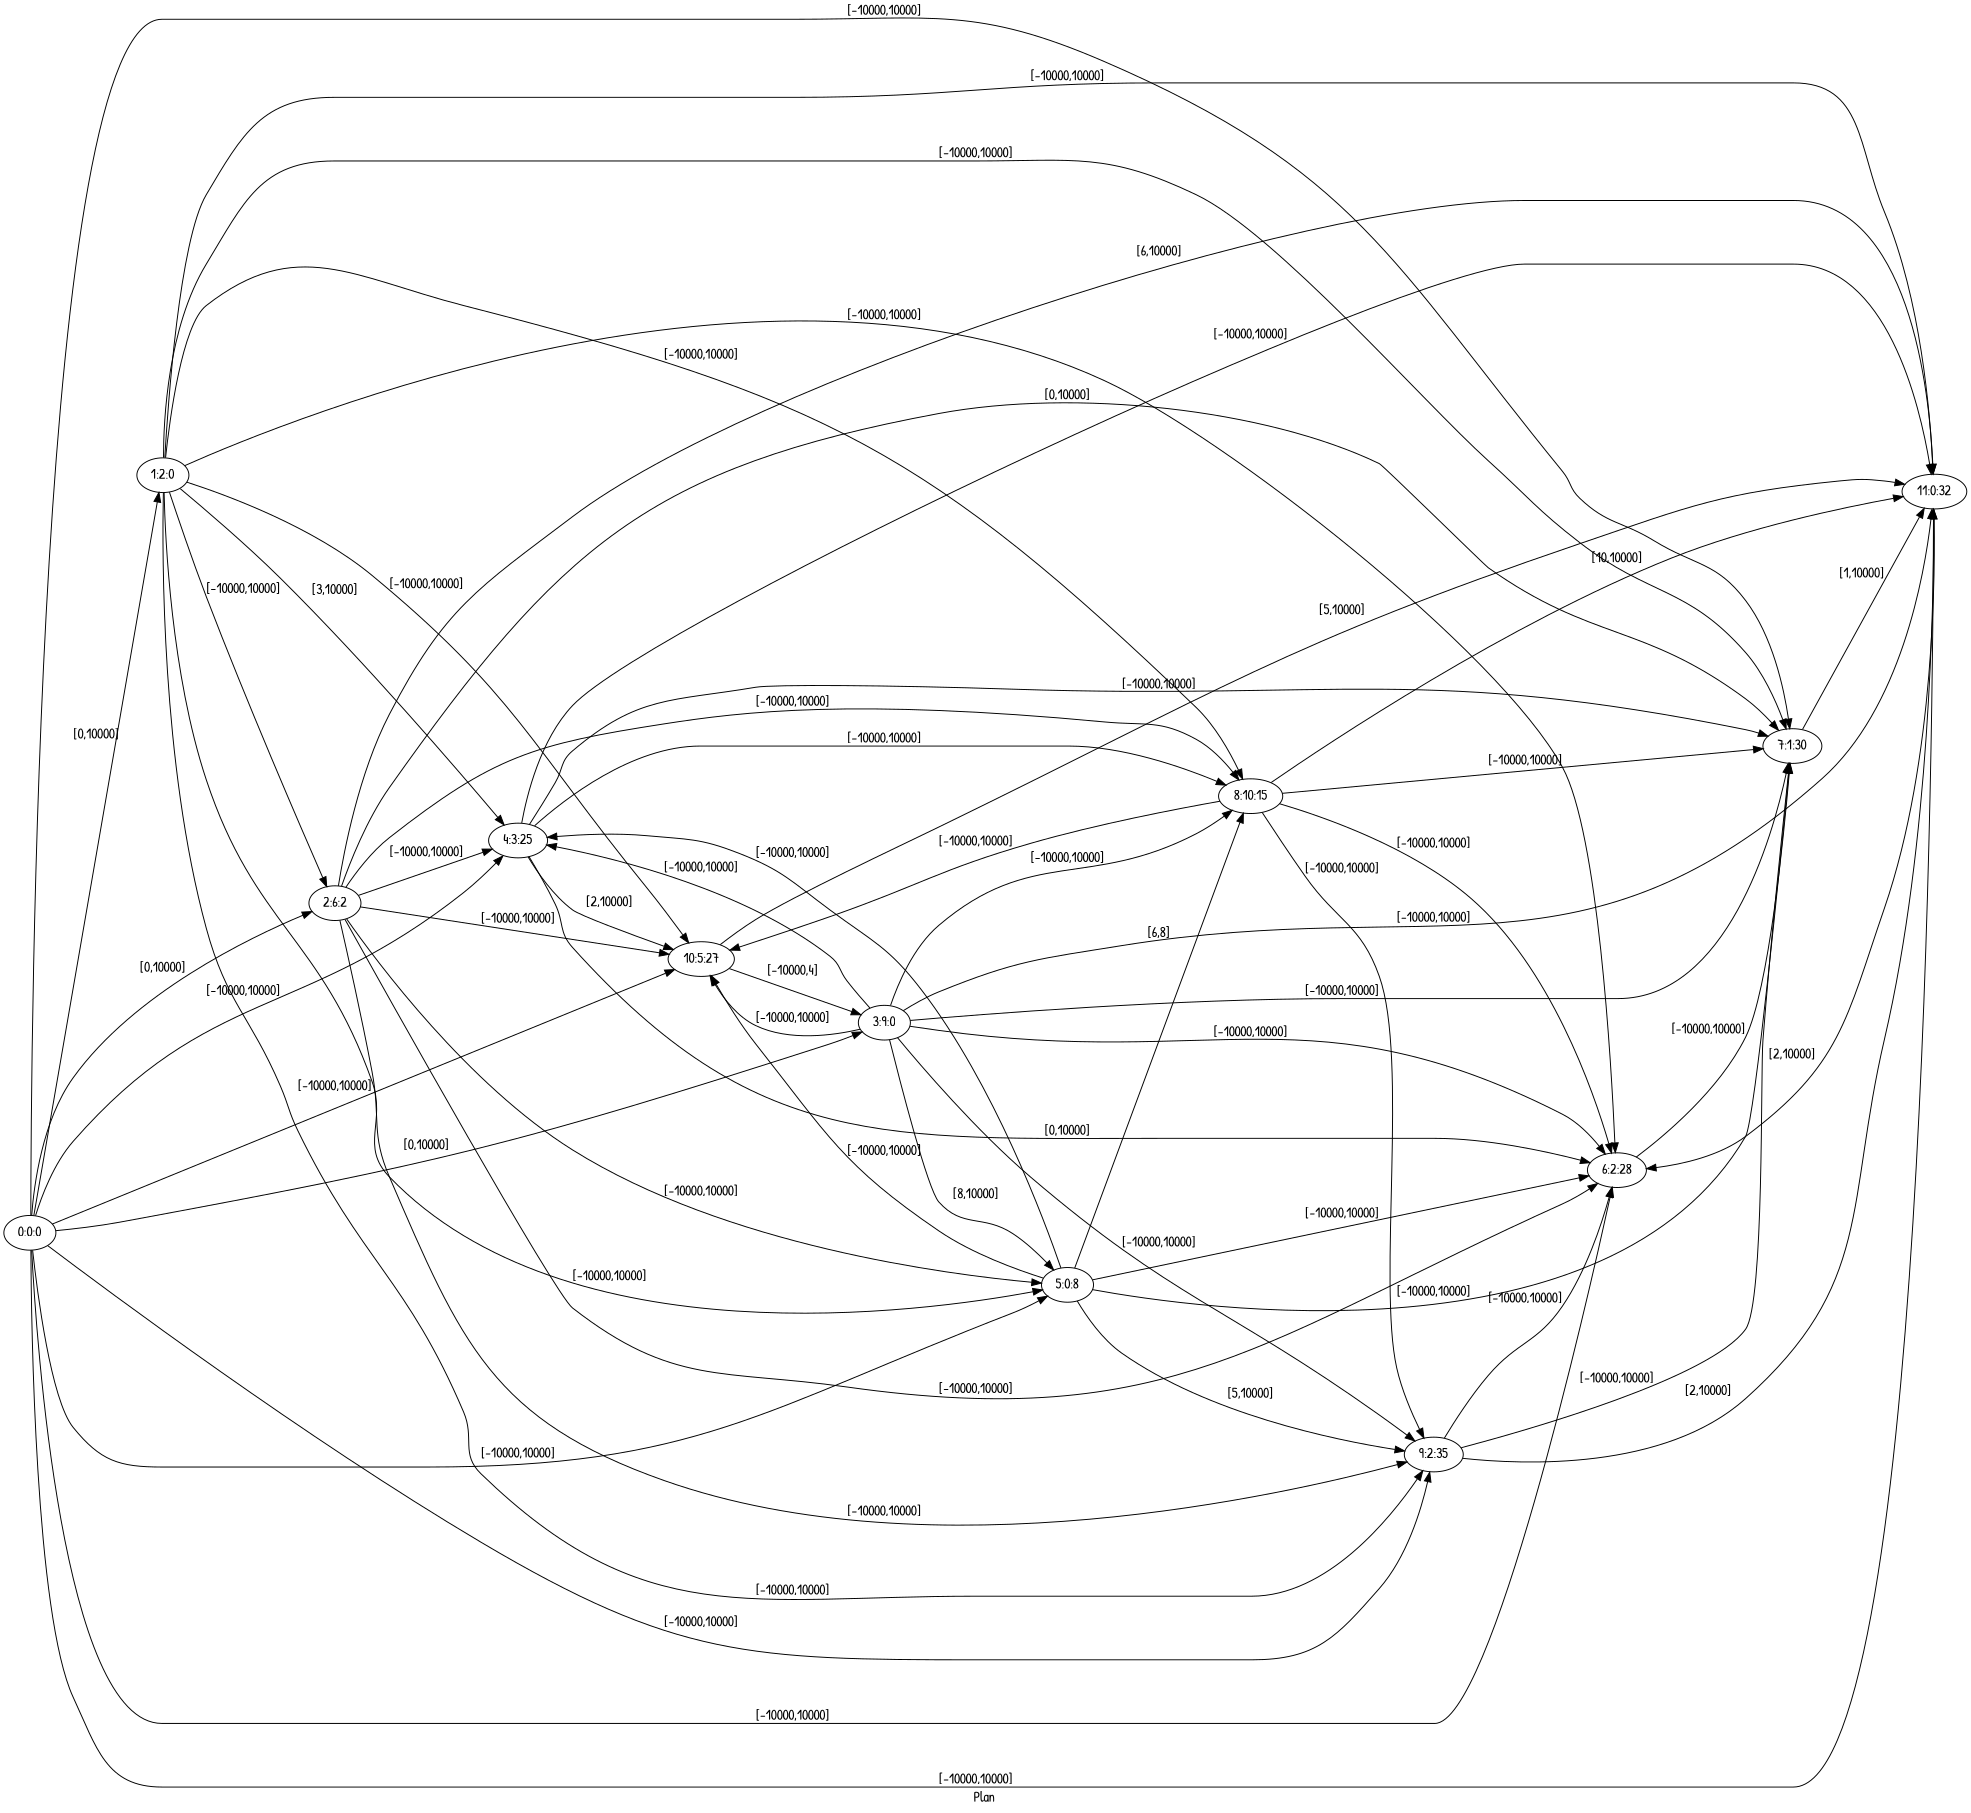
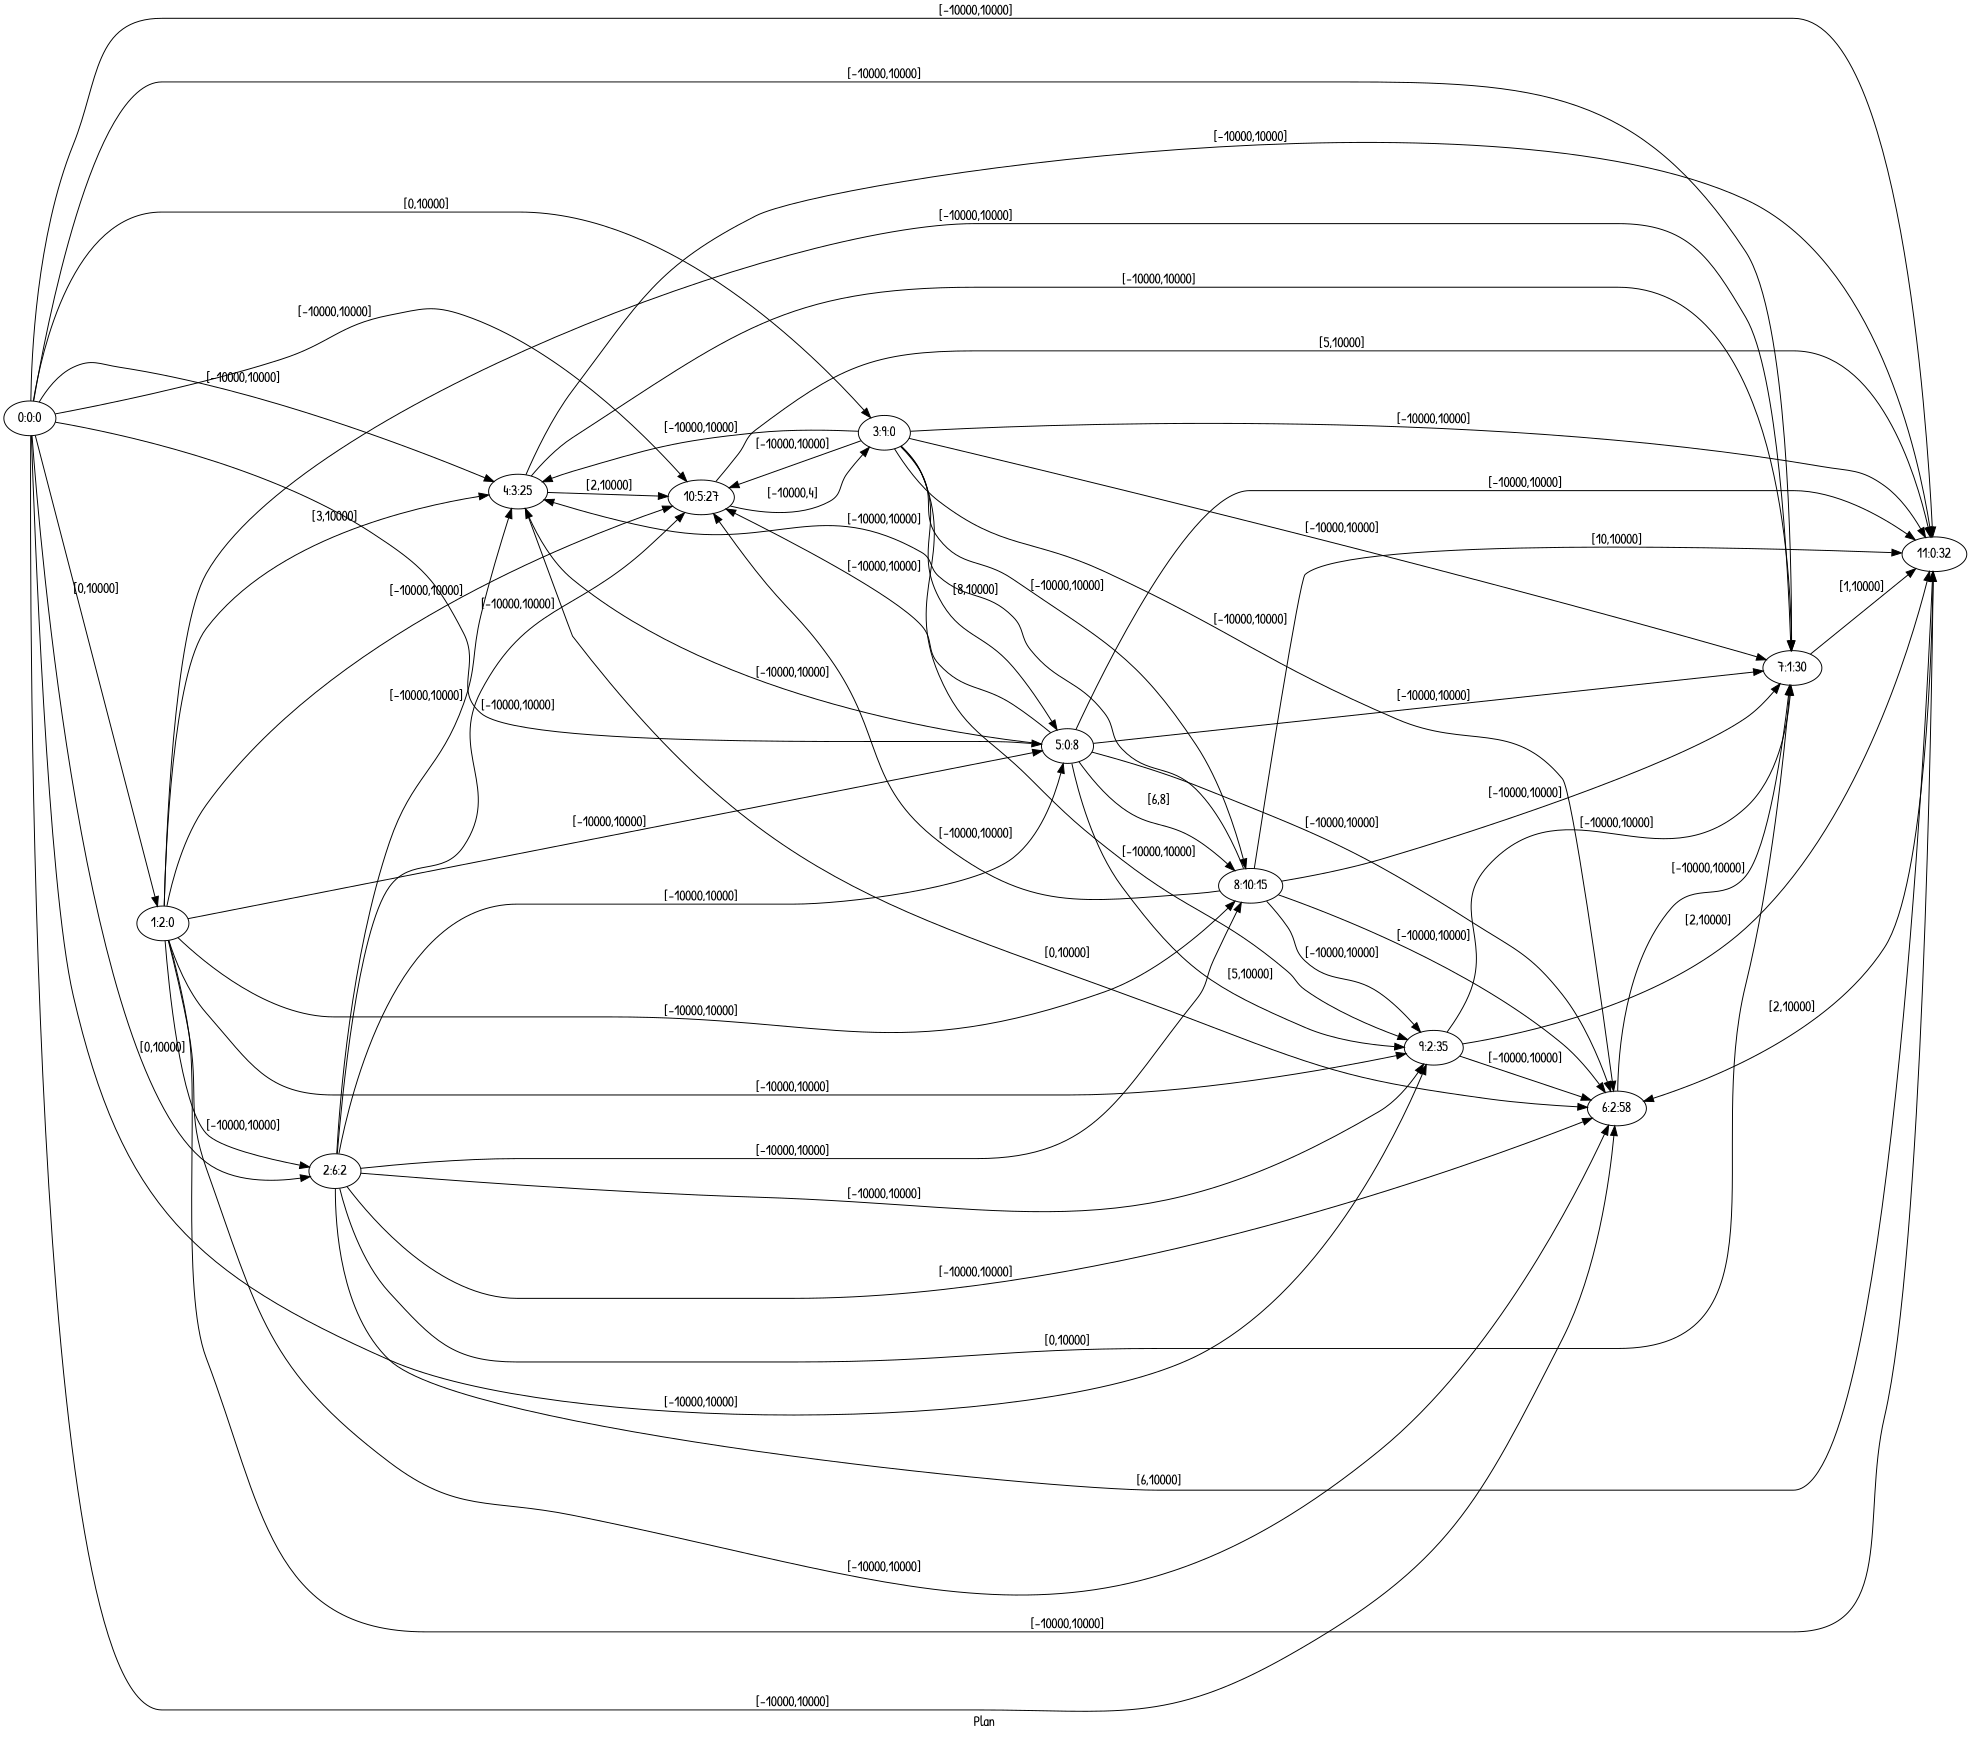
  digraph {
    fldt=0.727429
    fontname="Patrick Hand"
    label="Plan "
    nodesep=.45
    rankdir=LR
    node [fontname="Patrick Hand"]
    edge [fontname="Patrick Hand"]
    "0:0:0"
    "1:2:0"
    "2:6:2"
    "3:9:0"
    "4:3:25"
    n6 [label="5:0:8"]
-   "6:2:28"
+   "6:2:28" [label="6:2:58"]
    "7:1:30"
    n9 [label="9:2:35"]
    "10:5:27"
    "11:0:32"
    "8:10:15"
    "0:0:0" -> "1:2:0" [label="[0,10000]"]
    "0:0:0" -> "2:6:2" [label="[0,10000]"]
    "0:0:0" -> "3:9:0" [label="[0,10000]"]
    "0:0:0" -> "4:3:25" [label="[-10000,10000]"]
    "0:0:0" -> n6 [label="[-10000,10000]"]
    "0:0:0" -> "6:2:28" [label="[-10000,10000]"]
    "0:0:0" -> "7:1:30" [label="[-10000,10000]"]
    "0:0:0" -> n9 [label="[-10000,10000]"]
    "0:0:0" -> "10:5:27" [label="[-10000,10000]"]
    "0:0:0" -> "11:0:32" [label="[-10000,10000]"]
    "1:2:0" -> "2:6:2" [label="[-10000,10000]"]
    "1:2:0" -> "4:3:25" [label="[3,10000]"]
    "1:2:0" -> n6 [label="[-10000,10000]"]
    "1:2:0" -> "6:2:28" [label="[-10000,10000]"]
    "1:2:0" -> "7:1:30" [label="[-10000,10000]"]
    "1:2:0" -> n9 [label="[-10000,10000]"]
    "1:2:0" -> "10:5:27" [label="[-10000,10000]"]
    "1:2:0" -> "11:0:32" [label="[-10000,10000]"]
    "1:2:0" -> "8:10:15" [label="[-10000,10000]"]
    "2:6:2" -> "4:3:25" [label="[-10000,10000]"]
    "2:6:2" -> n6 [label="[-10000,10000]"]
    "2:6:2" -> "6:2:28" [label="[-10000,10000]"]
    "2:6:2" -> "7:1:30" [label="[0,10000]"]
    "2:6:2" -> n9 [label="[-10000,10000]"]
    "2:6:2" -> "10:5:27" [label="[-10000,10000]"]
    "2:6:2" -> "11:0:32" [label="[6,10000]"]
    "2:6:2" -> "8:10:15" [label="[-10000,10000]"]
    "3:9:0" -> "4:3:25" [label="[-10000,10000]"]
    "3:9:0" -> n6 [label="[8,10000]"]
    "3:9:0" -> "6:2:28" [label="[-10000,10000]"]
    "3:9:0" -> "7:1:30" [label="[-10000,10000]"]
    "3:9:0" -> n9 [label="[-10000,10000]"]
    "3:9:0" -> "10:5:27" [label="[-10000,10000]"]
    "3:9:0" -> "11:0:32" [label="[-10000,10000]"]
    "3:9:0" -> "8:10:15" [label="[-10000,10000]"]
    "4:3:25" -> "6:2:28" [label="[0,10000]"]
    "4:3:25" -> "7:1:30" [label="[-10000,10000]"]
    "4:3:25" -> "10:5:27" [label="[2,10000]"]
    "4:3:25" -> "11:0:32" [label="[-10000,10000]"]
    n6 -> "4:3:25" [label="[-10000,10000]"]
    n6 -> "6:2:28" [label="[-10000,10000]"]
    n6 -> "7:1:30" [label="[-10000,10000]"]
    n6 -> n9 [label="[5,10000]"]
    n6 -> "10:5:27" [label="[-10000,10000]"]
+   n6 -> "11:0:32" [label="[-10000,10000]"]
    n6 -> "8:10:15" [label="[6,8]"]
    "6:2:28" -> "7:1:30" [label="[-10000,10000]"]
    "7:1:30" -> "11:0:32" [label="[1,10000]"]
    n9 -> "6:2:28" [label="[-10000,10000]"]
    n9 -> "7:1:30" [label="[-10000,10000]"]
    n9 -> "11:0:32" [label="[2,10000]"]
    "10:5:27" -> "3:9:0" [label="[-10000,4]"]
    "10:5:27" -> "11:0:32" [label="[5,10000]"]
    "11:0:32" -> "6:2:28" [label="[2,10000]"]
-   "4:3:25" -> "8:10:15" [label="[-10000,10000]"]
+   "8:10:15" -> "4:3:25" [label="[-10000,10000]"]
    "8:10:15" -> "6:2:28" [label="[-10000,10000]"]
    "8:10:15" -> "7:1:30" [label="[-10000,10000]"]
    "8:10:15" -> n9 [label="[-10000,10000]"]
    "8:10:15" -> "10:5:27" [label="[-10000,10000]"]
    "8:10:15" -> "11:0:32" [label="[10,10000]"]
  }
